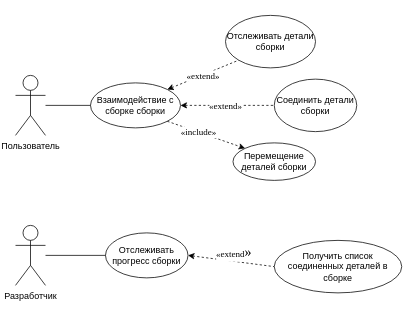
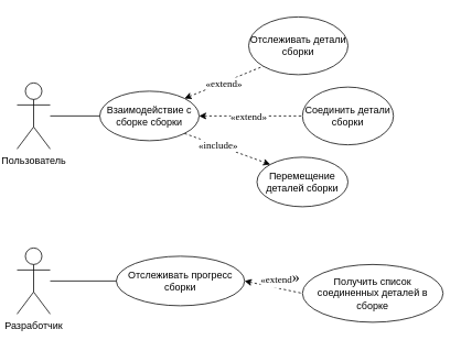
  <mxCell id="0" />
  <mxCell id="1" parent="0" />
  <mxCell id="2" value="Пользователь" style="shape=umlActor;verticalLabelPosition=bottom;verticalAlign=top;html=1;outlineConnect=0;" vertex="1" parent="1"><mxGeometry x="20" y="100" width="40" height="80" as="geometry" /></mxCell>
  <mxCell id="3" value="Разработчик" style="shape=umlActor;verticalLabelPosition=bottom;verticalAlign=top;html=1;outlineConnect=0;" vertex="1" parent="1"><mxGeometry x="20" y="300" width="40" height="80" as="geometry" /></mxCell>
  <mxCell id="4" value="Соединить детали сборки" style="ellipse;whiteSpace=wrap;html=1;" vertex="1" parent="1"><mxGeometry x="365" y="105" width="110" height="70" as="geometry" /></mxCell>
  <mxCell id="5" value="Отслеживать детали сборки" style="ellipse;whiteSpace=wrap;html=1;" vertex="1" parent="1"><mxGeometry x="300" y="20" width="120" height="70" as="geometry" /></mxCell>
  <mxCell id="6" value="Взаимодействие с сборке сборки" style="ellipse;whiteSpace=wrap;html=1;" vertex="1" parent="1"><mxGeometry x="120" y="110" width="120" height="60" as="geometry" /></mxCell>
  <mxCell id="7" value="" style="endArrow=none;html=1;rounded=0;entryX=0;entryY=0.5;entryDx=0;entryDy=0;" edge="1" parent="1" source="2" target="6"><mxGeometry width="50" height="50" relative="1" as="geometry"><mxPoint x="190" y="300" as="sourcePoint" /><mxPoint x="240" y="250" as="targetPoint" /></mxGeometry></mxCell>
- <mxCell id="8" value="Перемещение деталей сборки" style="ellipse;whiteSpace=wrap;html=1;" vertex="1" parent="1"><mxGeometry x="310" y="190" width="110" height="50" as="geometry" /></mxCell>
- <mxCell id="9" value="Отслеживать прогресс сборки" style="ellipse;whiteSpace=wrap;html=1;" vertex="1" parent="1"><mxGeometry x="140" y="310" width="110" height="60" as="geometry" /></mxCell>
+ <mxCell id="8" value="Перемещение деталей сборки" style="ellipse;whiteSpace=wrap;html=1;" vertex="1" parent="1"><mxGeometry x="310" y="190" width="110" height="60" as="geometry" /></mxCell>
+ <mxCell id="9" value="Отслеживать прогресс сборки" style="ellipse;whiteSpace=wrap;html=1;" vertex="1" parent="1"><mxGeometry x="140" y="310" width="155" height="60" as="geometry" /></mxCell>
  <mxCell id="10" value="" style="endArrow=none;html=1;rounded=0;labelBackgroundColor=none;startSize=6;endSize=6;entryX=0;entryY=0.5;entryDx=0;entryDy=0;" edge="1" parent="1" source="3" target="9"><mxGeometry width="50" height="50" relative="1" as="geometry"><mxPoint x="90" y="280" as="sourcePoint" /><mxPoint x="140" y="230" as="targetPoint" /></mxGeometry></mxCell>
  <mxCell id="11" value="" style="endArrow=none;endFill=0;endSize=6;html=1;rounded=0;labelBackgroundColor=none;entryX=0;entryY=0.5;entryDx=0;entryDy=0;exitX=1;exitY=0.5;exitDx=0;exitDy=0;dashed=1;startArrow=classic;startFill=1;" edge="1" parent="1" source="9" target="13"><mxGeometry width="160" relative="1" as="geometry"><mxPoint x="380" y="343.91" as="sourcePoint" /><mxPoint x="332.671" y="300" as="targetPoint" /></mxGeometry></mxCell>
  <mxCell id="12" value="&lt;span style=&quot;font-family: Helvetica; font-size: 11px;&quot; id=&quot;docs-internal-guid-d430dc76-7fff-d538-0f97-872dbdf431cb&quot;&gt;&lt;span style=&quot;font-size: 12px; font-family: &amp;quot;Times New Roman&amp;quot;; background-color: transparent; font-variant-numeric: normal; font-variant-east-asian: normal; vertical-align: baseline;&quot;&gt;«extend&lt;/span&gt;&lt;/span&gt;&lt;span style=&quot;font-family: Helvetica; font-size: 11px;&quot; id=&quot;docs-internal-guid-d430dc76-7fff-d538-0f97-872dbdf431cb&quot;&gt;&lt;span style=&quot;font-size: 14pt; font-family: &amp;quot;Times New Roman&amp;quot;; background-color: transparent; font-variant-numeric: normal; font-variant-east-asian: normal; vertical-align: baseline;&quot;&gt;»&lt;/span&gt;&lt;/span&gt;" style="edgeLabel;html=1;align=center;verticalAlign=middle;resizable=0;points=[];fontSize=12;fontFamily=Times New Roman;" vertex="1" connectable="0" parent="11"><mxGeometry x="-0.213" y="-1" relative="1" as="geometry"><mxPoint x="15" y="-10" as="offset" /></mxGeometry></mxCell>
  <mxCell id="13" value="Получить список соединенных деталей в сборке" style="ellipse;whiteSpace=wrap;html=1;" vertex="1" parent="1"><mxGeometry x="365" y="320" width="170" height="70" as="geometry" /></mxCell>
  <mxCell id="14" value="" style="endArrow=classic;endFill=1;endSize=6;html=1;rounded=0;labelBackgroundColor=none;entryX=0;entryY=0;entryDx=0;entryDy=0;exitX=1;exitY=1;exitDx=0;exitDy=0;dashed=1;startArrow=none;startFill=0;" edge="1" parent="1" source="6" target="8"><mxGeometry width="160" relative="1" as="geometry"><mxPoint x="270" y="243.91" as="sourcePoint" /><mxPoint x="222.671" y="200" as="targetPoint" /></mxGeometry></mxCell>
  <mxCell id="15" value="&lt;span style=&quot;font-family: Helvetica; font-size: 11px;&quot; id=&quot;docs-internal-guid-d430dc76-7fff-d538-0f97-872dbdf431cb&quot;&gt;&lt;span style=&quot;font-size: 12px; font-family: &amp;quot;Times New Roman&amp;quot;; background-color: transparent; font-variant-numeric: normal; font-variant-east-asian: normal; vertical-align: baseline;&quot;&gt;«include&lt;/span&gt;&lt;/span&gt;&lt;span style=&quot;font-family: Helvetica;&quot; id=&quot;docs-internal-guid-d430dc76-7fff-d538-0f97-872dbdf431cb&quot;&gt;&lt;span style=&quot;font-family: &amp;quot;Times New Roman&amp;quot;; background-color: transparent; font-variant-numeric: normal; font-variant-east-asian: normal; vertical-align: baseline;&quot;&gt;&lt;font style=&quot;font-size: 12px;&quot;&gt;»&lt;/font&gt;&lt;/span&gt;&lt;/span&gt;" style="edgeLabel;html=1;align=center;verticalAlign=middle;resizable=0;points=[];fontSize=12;fontFamily=Times New Roman;" vertex="1" connectable="0" parent="14"><mxGeometry x="-0.212" relative="1" as="geometry"><mxPoint as="offset" /></mxGeometry></mxCell>
  <mxCell id="16" value="" style="endArrow=none;endFill=0;endSize=6;html=1;rounded=0;labelBackgroundColor=none;entryX=0;entryY=0.5;entryDx=0;entryDy=0;exitX=1;exitY=0.5;exitDx=0;exitDy=0;dashed=1;startArrow=classic;startFill=1;" edge="1" parent="1" source="6" target="4"><mxGeometry width="160" relative="1" as="geometry"><mxPoint x="337.33" y="161.95" as="sourcePoint" /><mxPoint x="290.001" y="118.04" as="targetPoint" /></mxGeometry></mxCell>
  <mxCell id="17" value="&lt;span style=&quot;font-family: Helvetica; font-size: 11px;&quot; id=&quot;docs-internal-guid-d430dc76-7fff-d538-0f97-872dbdf431cb&quot;&gt;&lt;span style=&quot;font-size: 12px; font-family: &amp;quot;Times New Roman&amp;quot;; background-color: transparent; font-variant-numeric: normal; font-variant-east-asian: normal; vertical-align: baseline;&quot;&gt;«extend&lt;/span&gt;&lt;/span&gt;&lt;span style=&quot;font-family: Helvetica;&quot; id=&quot;docs-internal-guid-d430dc76-7fff-d538-0f97-872dbdf431cb&quot;&gt;&lt;span style=&quot;font-family: &amp;quot;Times New Roman&amp;quot;; background-color: transparent; font-variant-numeric: normal; font-variant-east-asian: normal; vertical-align: baseline;&quot;&gt;&lt;font style=&quot;font-size: 12px;&quot;&gt;»&lt;/font&gt;&lt;/span&gt;&lt;/span&gt;" style="edgeLabel;html=1;align=center;verticalAlign=middle;resizable=0;points=[];fontSize=12;fontFamily=Times New Roman;" vertex="1" connectable="0" parent="16"><mxGeometry x="-0.21" relative="1" as="geometry"><mxPoint x="10" as="offset" /></mxGeometry></mxCell>
  <mxCell id="18" value="" style="endArrow=none;endFill=0;endSize=6;html=1;rounded=0;labelBackgroundColor=none;entryX=0;entryY=1;entryDx=0;entryDy=0;exitX=1;exitY=0;exitDx=0;exitDy=0;dashed=1;startArrow=classic;startFill=1;" edge="1" parent="1" source="6" target="5"><mxGeometry width="160" relative="1" as="geometry"><mxPoint x="227.33" y="73.91" as="sourcePoint" /><mxPoint x="180.001" y="30" as="targetPoint" /></mxGeometry></mxCell>
  <mxCell id="19" value="&lt;font style=&quot;font-size: 12px;&quot;&gt;&lt;span id=&quot;docs-internal-guid-d430dc76-7fff-d538-0f97-872dbdf431cb&quot;&gt;&lt;span style=&quot;font-variant-numeric: normal; font-variant-east-asian: normal; vertical-align: baseline;&quot;&gt;«extend&lt;/span&gt;&lt;/span&gt;&lt;span id=&quot;docs-internal-guid-d430dc76-7fff-d538-0f97-872dbdf431cb&quot;&gt;&lt;span style=&quot;font-variant-numeric: normal; font-variant-east-asian: normal; vertical-align: baseline;&quot;&gt;»&lt;/span&gt;&lt;/span&gt;&lt;/font&gt;" style="edgeLabel;html=1;align=center;verticalAlign=middle;resizable=0;points=[];fontFamily=Times New Roman;" vertex="1" connectable="0" parent="18"><mxGeometry x="0.292" relative="1" as="geometry"><mxPoint x="-14" y="7" as="offset" /></mxGeometry></mxCell>
